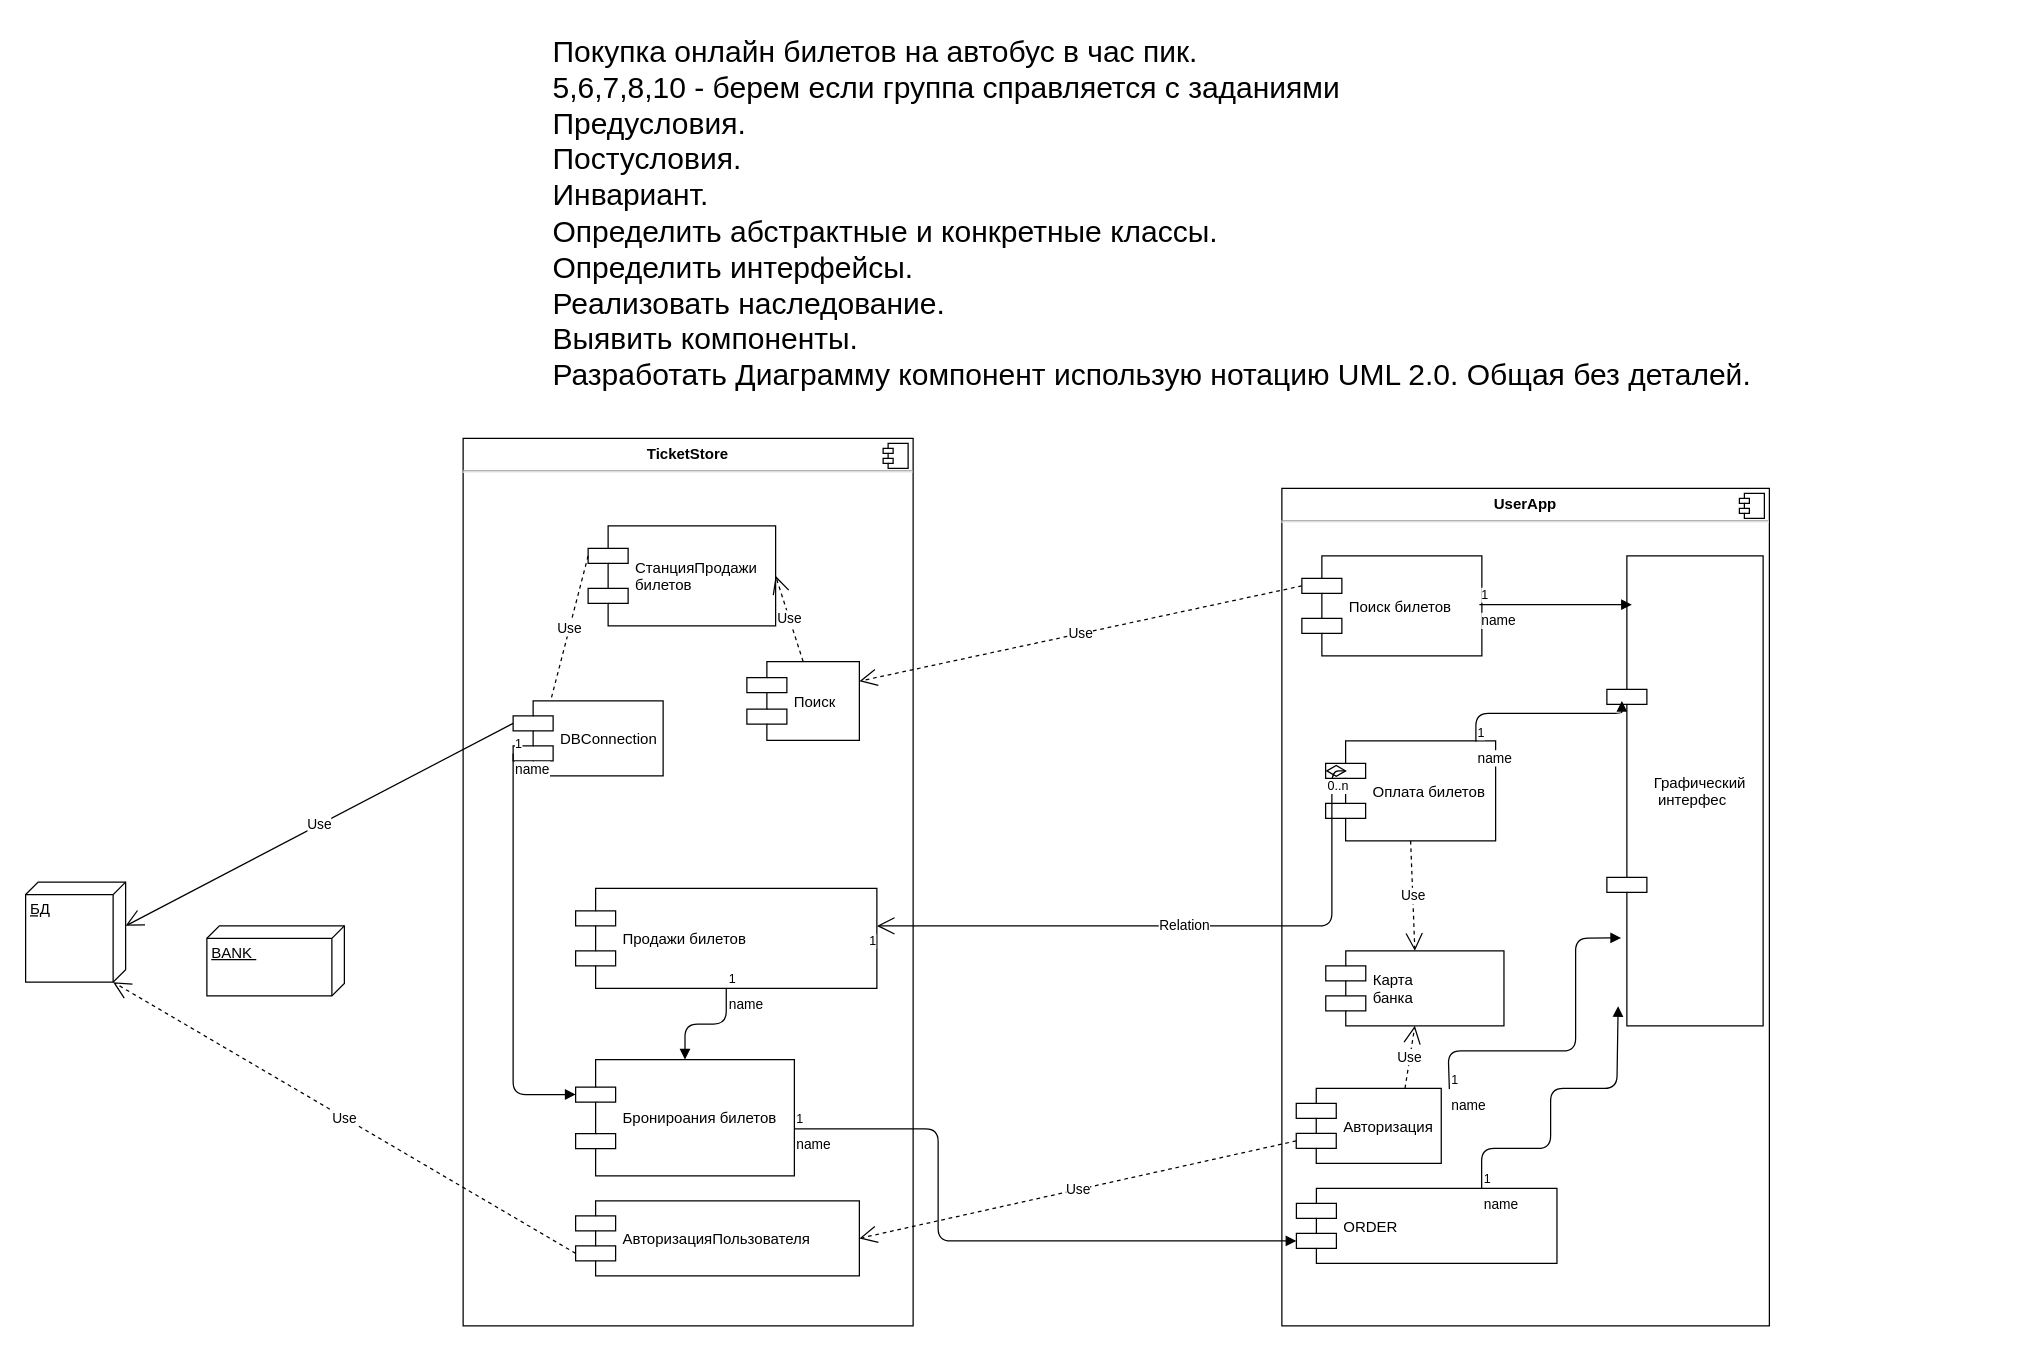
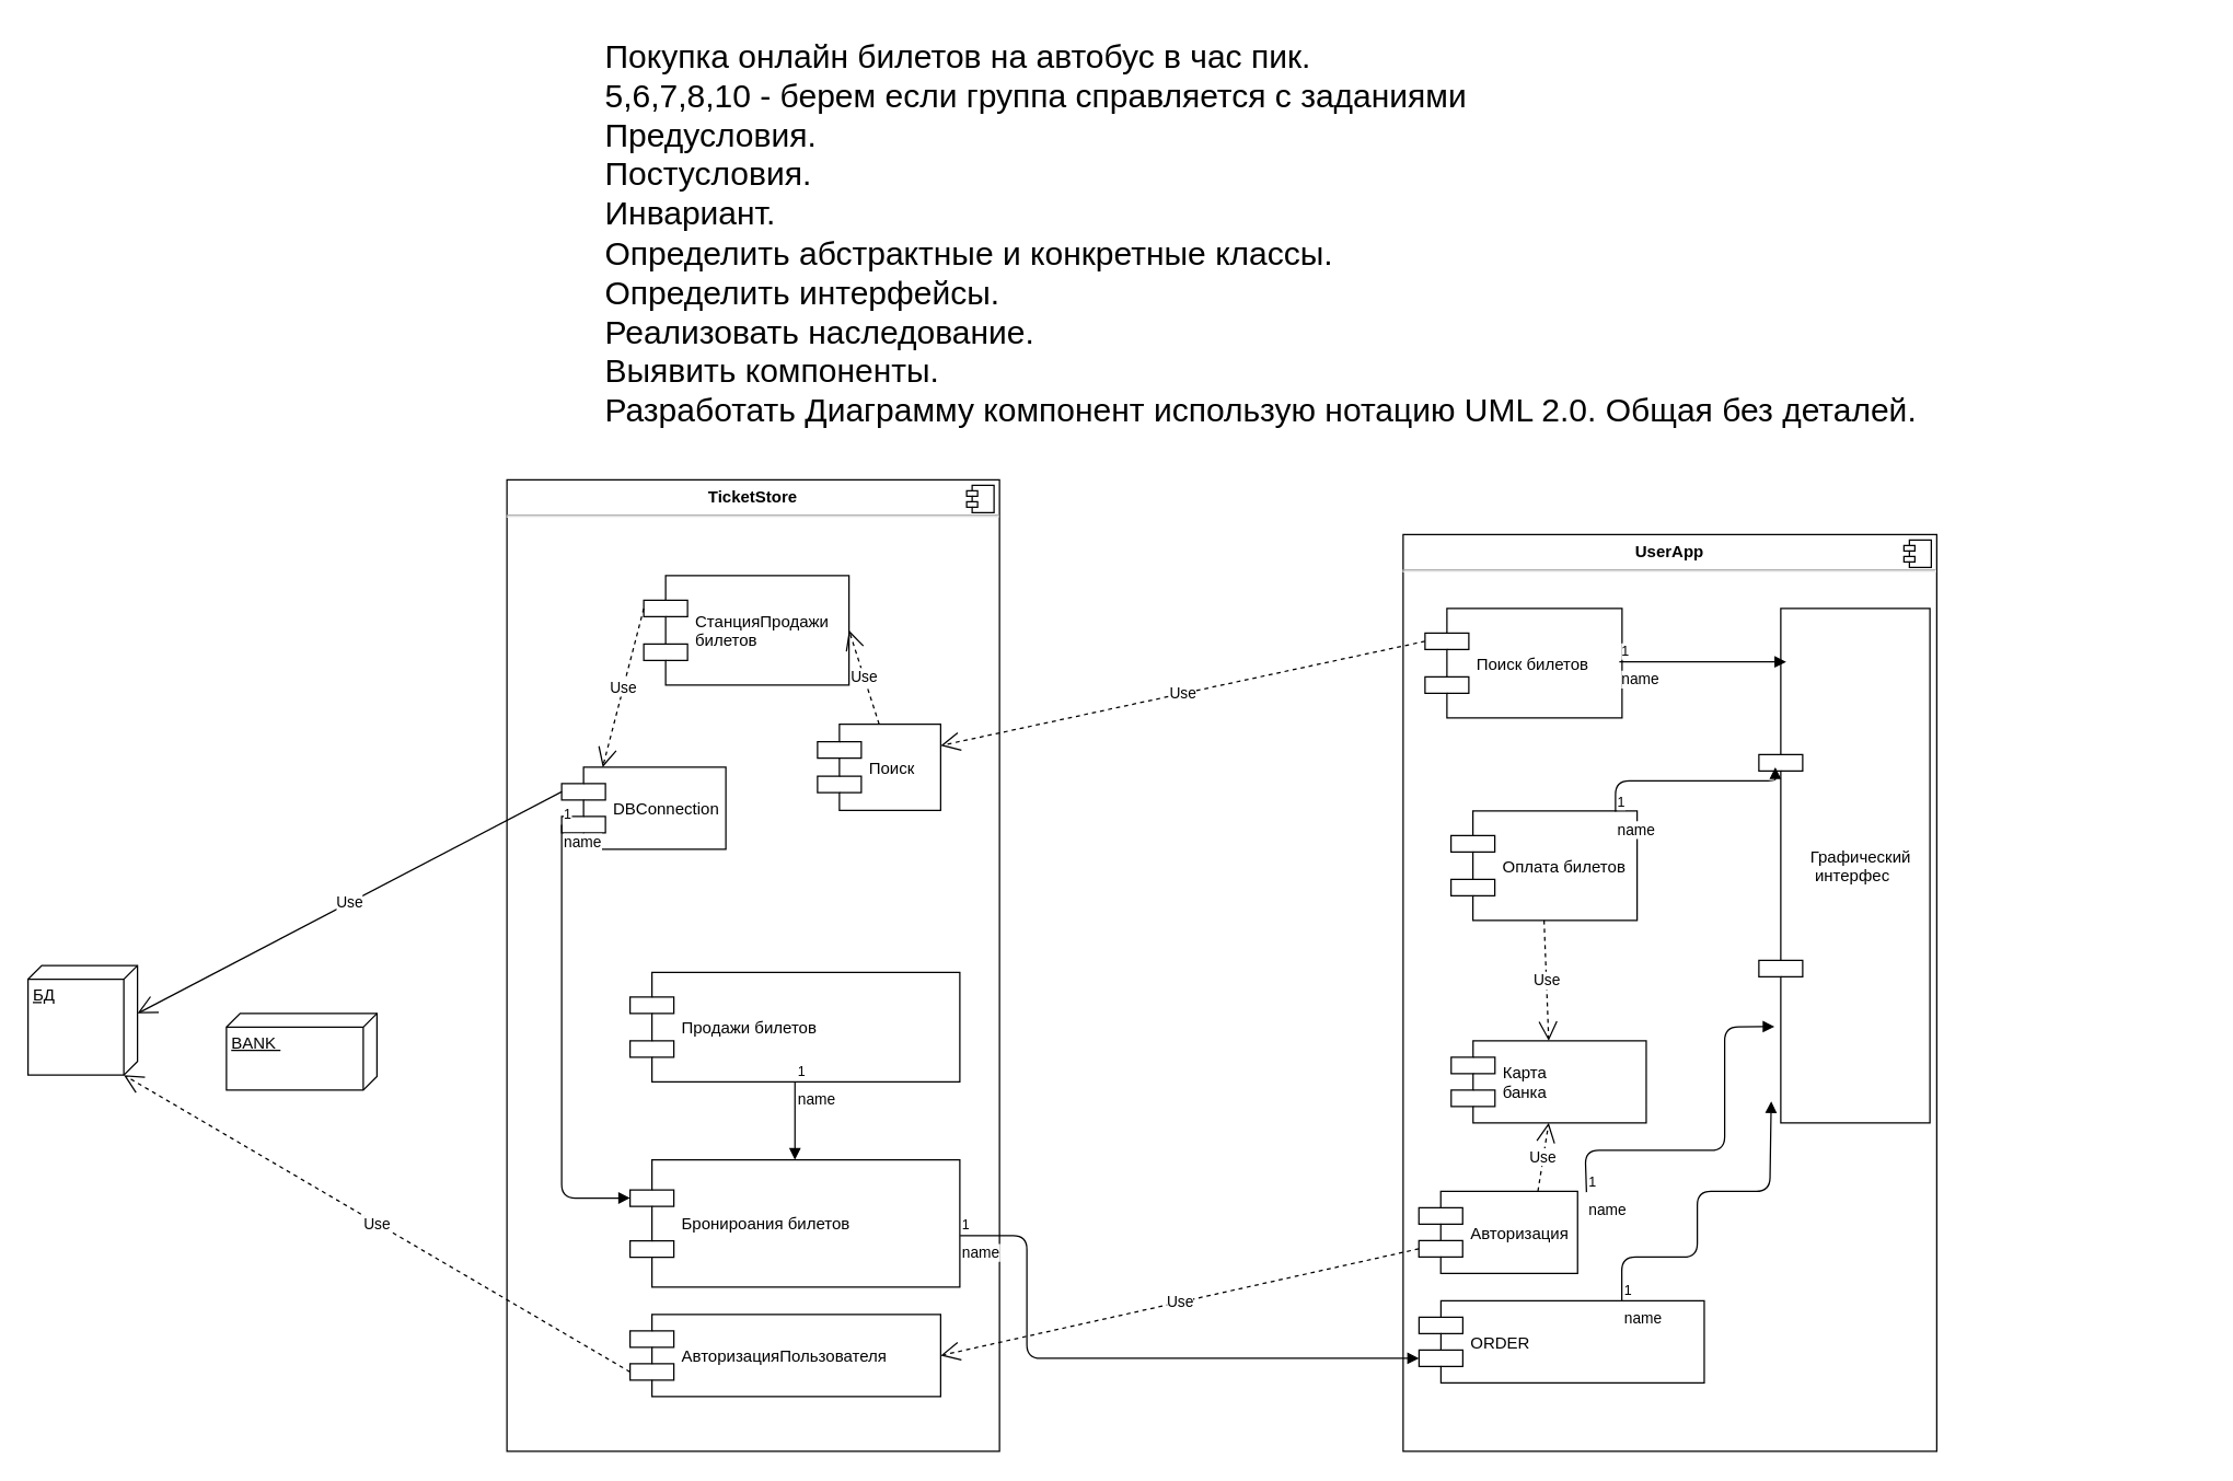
  <mxCell id="0" />
  <mxCell id="1" parent="0" />
  <mxCell id="2" value="&lt;div&gt;&lt;span style=&quot;font-size: 24px&quot;&gt;Покупка онлайн билетов на автобус в час пик.&lt;/span&gt;&lt;/div&gt;&lt;div&gt;&lt;span style=&quot;font-size: 24px&quot;&gt;5,6,7,8,10 - берем если группа справляется с заданиями&lt;/span&gt;&lt;/div&gt;&lt;div&gt;&lt;span style=&quot;font-size: 24px&quot;&gt;Предусловия.&lt;/span&gt;&lt;/div&gt;&lt;div&gt;&lt;span style=&quot;font-size: 24px&quot;&gt;Постусловия.&lt;/span&gt;&lt;/div&gt;&lt;div&gt;&lt;span style=&quot;font-size: 24px&quot;&gt;Инвариант.&lt;/span&gt;&lt;/div&gt;&lt;div&gt;&lt;span style=&quot;font-size: 24px&quot;&gt;Определить абстрактные и конкретные классы.&lt;/span&gt;&lt;/div&gt;&lt;div&gt;&lt;span style=&quot;font-size: 24px&quot;&gt;Определить интерфейсы.&lt;/span&gt;&lt;/div&gt;&lt;div&gt;&lt;span style=&quot;font-size: 24px&quot;&gt;Реализовать наследование.&lt;/span&gt;&lt;/div&gt;&lt;div&gt;&lt;span style=&quot;font-size: 24px&quot;&gt;Выявить компоненты.&lt;/span&gt;&lt;/div&gt;&lt;div&gt;&lt;span style=&quot;font-size: 24px&quot;&gt;Разработать Диаграмму компонент использую нотацию UML 2.0. Общая без деталей.&lt;/span&gt;&lt;/div&gt;&lt;div&gt;&lt;br&gt;&lt;/div&gt;" style="text;html=1;" vertex="1" parent="1"><mxGeometry x="440" y="20" width="1170" height="160" as="geometry" /></mxCell>
  <mxCell id="3" value="&lt;p style=&quot;margin: 0px ; margin-top: 6px ; text-align: center&quot;&gt;&lt;b&gt;TicketStore&lt;/b&gt;&lt;/p&gt;&lt;hr&gt;&lt;p style=&quot;margin: 0px ; margin-left: 8px&quot;&gt;&lt;br&gt;&lt;/p&gt;" style="align=left;overflow=fill;html=1;" vertex="1" parent="1"><mxGeometry x="370" y="350" width="360" height="710" as="geometry" /></mxCell>
  <mxCell id="4" value="" style="shape=component;jettyWidth=8;jettyHeight=4;" vertex="1" parent="3"><mxGeometry x="1" width="20" height="20" relative="1" as="geometry"><mxPoint x="-24" y="4" as="offset" /></mxGeometry></mxCell>
  <mxCell id="5" value="СтанцияПродажи&#10;билетов" style="shape=component;align=left;spacingLeft=36;" vertex="1" parent="3"><mxGeometry x="100" y="70" width="150" height="80" as="geometry" /></mxCell>
  <mxCell id="6" value="Продажи билетов" style="shape=component;align=left;spacingLeft=36;" vertex="1" parent="3"><mxGeometry x="90" y="360" width="241" height="80" as="geometry" /></mxCell>
- <mxCell id="7" value="Бронироания билетов" style="shape=component;align=left;spacingLeft=36;" vertex="1" parent="3"><mxGeometry x="90" y="497" width="175" height="93" as="geometry" /></mxCell>
+ <mxCell id="7" value="Бронироания билетов" style="shape=component;align=left;spacingLeft=36;" vertex="1" parent="3"><mxGeometry x="90" y="497" width="241" height="93" as="geometry" /></mxCell>
  <mxCell id="8" value="name" style="endArrow=block;endFill=1;html=1;edgeStyle=orthogonalEdgeStyle;align=left;verticalAlign=top;exitX=0.5;exitY=1;exitDx=0;exitDy=0;entryX=0.5;entryY=0;entryDx=0;entryDy=0;" edge="1" parent="3" source="6" target="7"><mxGeometry x="-1" relative="1" as="geometry"><mxPoint x="201.6" y="468.6" as="sourcePoint" /><mxPoint x="403.2" y="468.6" as="targetPoint" /></mxGeometry></mxCell>
  <mxCell id="9" value="1" style="resizable=0;html=1;align=left;verticalAlign=bottom;labelBackgroundColor=#ffffff;fontSize=10;" connectable="0" vertex="1" parent="8"><mxGeometry x="-1" relative="1" as="geometry" /></mxCell>
  <mxCell id="10" value="АвторизацияПользователя" style="shape=component;align=left;spacingLeft=36;" vertex="1" parent="3"><mxGeometry x="90" y="610" width="227" height="60" as="geometry" /></mxCell>
  <mxCell id="11" value="DBConnection" style="shape=component;align=left;spacingLeft=36;" vertex="1" parent="3"><mxGeometry x="40" y="210" width="120" height="60" as="geometry" /></mxCell>
- <mxCell id="12" value="Use" style="endArrow=none;endSize=12;dashed=1;html=1;exitX=0;exitY=0.3;exitDx=0;exitDy=0;entryX=0.25;entryY=0;entryDx=0;entryDy=0;" edge="1" parent="3" source="5" target="11"><mxGeometry width="160" relative="1" as="geometry"><mxPoint x="-40" y="60" as="sourcePoint" /><mxPoint x="-70" y="190" as="targetPoint" /></mxGeometry></mxCell>
+ <mxCell id="12" value="Use" style="endArrow=open;endSize=12;dashed=1;html=1;exitX=0;exitY=0.3;exitDx=0;exitDy=0;entryX=0.25;entryY=0;entryDx=0;entryDy=0;" edge="1" parent="3" source="5" target="11"><mxGeometry width="160" relative="1" as="geometry"><mxPoint x="-40" y="60" as="sourcePoint" /><mxPoint x="-70" y="190" as="targetPoint" /></mxGeometry></mxCell>
  <mxCell id="13" value="name" style="endArrow=block;endFill=1;html=1;edgeStyle=orthogonalEdgeStyle;align=left;verticalAlign=top;entryX=0;entryY=0.3;entryDx=0;entryDy=0;exitX=0;exitY=0.7;exitDx=0;exitDy=0;" edge="1" parent="3" source="11" target="7"><mxGeometry x="-1" relative="1" as="geometry"><mxPoint x="-190" y="460" as="sourcePoint" /><mxPoint x="-30" y="460" as="targetPoint" /><Array as="points"><mxPoint x="40" y="525" /></Array></mxGeometry></mxCell>
  <mxCell id="14" value="1" style="resizable=0;html=1;align=left;verticalAlign=bottom;labelBackgroundColor=#ffffff;fontSize=10;" connectable="0" vertex="1" parent="13"><mxGeometry x="-1" relative="1" as="geometry" /></mxCell>
  <mxCell id="15" value="Поиск" style="shape=component;align=left;spacingLeft=36;" vertex="1" parent="3"><mxGeometry x="227" y="178.5" width="90" height="63" as="geometry" /></mxCell>
  <mxCell id="16" value="Use" style="endArrow=open;endSize=12;dashed=1;html=1;entryX=1;entryY=0.5;entryDx=0;entryDy=0;exitX=0.5;exitY=0;exitDx=0;exitDy=0;" edge="1" parent="3" source="15" target="5"><mxGeometry width="160" relative="1" as="geometry"><mxPoint x="400" y="70" as="sourcePoint" /><mxPoint x="560" y="70" as="targetPoint" /></mxGeometry></mxCell>
  <mxCell id="17" value="&lt;p style=&quot;margin: 0px ; margin-top: 6px ; text-align: center&quot;&gt;&lt;b&gt;UserApp&lt;/b&gt;&lt;/p&gt;&lt;hr&gt;&lt;p style=&quot;margin: 0px ; margin-left: 8px&quot;&gt;&lt;br&gt;&lt;/p&gt;" style="align=left;overflow=fill;html=1;" vertex="1" parent="1"><mxGeometry x="1025" y="390" width="390" height="670" as="geometry" /></mxCell>
  <mxCell id="18" value="" style="shape=component;jettyWidth=8;jettyHeight=4;" vertex="1" parent="17"><mxGeometry x="1" width="20" height="20" relative="1" as="geometry"><mxPoint x="-24" y="4" as="offset" /></mxGeometry></mxCell>
  <mxCell id="19" value="Оплата билетов" style="shape=component;align=left;spacingLeft=36;" vertex="1" parent="17"><mxGeometry x="35" y="202" width="136" height="80" as="geometry" /></mxCell>
  <mxCell id="20" value="Поиск билетов" style="shape=component;align=left;spacingLeft=36;" vertex="1" parent="17"><mxGeometry x="16" y="54" width="144" height="80" as="geometry" /></mxCell>
  <mxCell id="21" value="Авторизация" style="shape=component;align=left;spacingLeft=36;" vertex="1" parent="17"><mxGeometry x="11.5" y="480" width="116" height="60" as="geometry" /></mxCell>
  <mxCell id="22" value="ORDER" style="shape=component;align=left;spacingLeft=36;" vertex="1" parent="17"><mxGeometry x="11.621" y="560" width="208.448" height="60" as="geometry" /></mxCell>
  <mxCell id="23" value="Карта&#10;банка" style="shape=component;align=left;spacingLeft=36;" vertex="1" parent="17"><mxGeometry x="35.121" y="370" width="142.552" height="60" as="geometry" /></mxCell>
  <mxCell id="24" value="Use" style="endArrow=open;endSize=12;dashed=1;html=1;exitX=0.75;exitY=0;exitDx=0;exitDy=0;entryX=0.5;entryY=1;entryDx=0;entryDy=0;" edge="1" parent="17" source="21" target="23"><mxGeometry width="160" relative="1" as="geometry"><mxPoint x="201.724" y="610" as="sourcePoint" /><mxPoint x="95" y="440" as="targetPoint" /></mxGeometry></mxCell>
  <mxCell id="25" value="Use" style="endArrow=open;endSize=12;dashed=1;html=1;exitX=0.5;exitY=1;exitDx=0;exitDy=0;entryX=0.5;entryY=0;entryDx=0;entryDy=0;" edge="1" parent="17" source="19" target="23"><mxGeometry width="160" relative="1" as="geometry"><mxPoint x="221.5" y="387.5" as="sourcePoint" /><mxPoint x="300.121" y="392.5" as="targetPoint" /></mxGeometry></mxCell>
  <mxCell id="26" value="Графический&#10; интерфес" style="shape=component;align=left;spacingLeft=36;" vertex="1" parent="17"><mxGeometry x="260" y="54" width="125" height="376" as="geometry" /></mxCell>
  <mxCell id="27" value="name" style="endArrow=block;endFill=1;html=1;edgeStyle=orthogonalEdgeStyle;align=left;verticalAlign=top;" edge="1" parent="17"><mxGeometry x="-1" relative="1" as="geometry"><mxPoint x="158" y="93" as="sourcePoint" /><mxPoint x="280" y="93" as="targetPoint" /></mxGeometry></mxCell>
  <mxCell id="28" value="1" style="resizable=0;html=1;align=left;verticalAlign=bottom;labelBackgroundColor=#ffffff;fontSize=10;" connectable="0" vertex="1" parent="27"><mxGeometry x="-1" relative="1" as="geometry" /></mxCell>
  <mxCell id="29" value="name" style="endArrow=block;endFill=1;html=1;edgeStyle=orthogonalEdgeStyle;align=left;verticalAlign=top;exitX=0.884;exitY=0.007;exitDx=0;exitDy=0;exitPerimeter=0;" edge="1" parent="17" source="19"><mxGeometry x="-1" relative="1" as="geometry"><mxPoint x="168" y="103" as="sourcePoint" /><mxPoint x="272" y="170" as="targetPoint" /><Array as="points"><mxPoint x="155" y="180" /><mxPoint x="272" y="180" /></Array></mxGeometry></mxCell>
  <mxCell id="30" value="1" style="resizable=0;html=1;align=left;verticalAlign=bottom;labelBackgroundColor=#ffffff;fontSize=10;" connectable="0" vertex="1" parent="29"><mxGeometry x="-1" relative="1" as="geometry" /></mxCell>
  <mxCell id="31" value="name" style="endArrow=block;endFill=1;html=1;edgeStyle=orthogonalEdgeStyle;align=left;verticalAlign=top;exitX=1.056;exitY=0.01;exitDx=0;exitDy=0;exitPerimeter=0;entryX=0.091;entryY=0.813;entryDx=0;entryDy=0;entryPerimeter=0;" edge="1" parent="17" source="21" target="26"><mxGeometry x="-1" relative="1" as="geometry"><mxPoint x="183" y="73" as="sourcePoint" /><mxPoint x="305" y="73" as="targetPoint" /><Array as="points"><mxPoint x="133" y="450" /><mxPoint x="235" y="450" /><mxPoint x="235" y="360" /></Array></mxGeometry></mxCell>
  <mxCell id="32" value="1" style="resizable=0;html=1;align=left;verticalAlign=bottom;labelBackgroundColor=#ffffff;fontSize=10;" connectable="0" vertex="1" parent="31"><mxGeometry x="-1" relative="1" as="geometry" /></mxCell>
  <mxCell id="33" value="name" style="endArrow=block;endFill=1;html=1;edgeStyle=orthogonalEdgeStyle;align=left;verticalAlign=top;exitX=1.056;exitY=0.01;exitDx=0;exitDy=0;exitPerimeter=0;entryX=0.072;entryY=0.958;entryDx=0;entryDy=0;entryPerimeter=0;" edge="1" parent="17" target="26"><mxGeometry x="-1" relative="1" as="geometry"><mxPoint x="159.833" y="559.833" as="sourcePoint" /><mxPoint x="298.167" y="438.167" as="targetPoint" /><Array as="points"><mxPoint x="160" y="528" /><mxPoint x="215" y="528" /><mxPoint x="215" y="480" /><mxPoint x="268" y="480" /></Array></mxGeometry></mxCell>
  <mxCell id="34" value="1" style="resizable=0;html=1;align=left;verticalAlign=bottom;labelBackgroundColor=#ffffff;fontSize=10;" connectable="0" vertex="1" parent="33"><mxGeometry x="-1" relative="1" as="geometry" /></mxCell>
- <mxCell id="35" value="Relation" style="endArrow=open;html=1;endSize=12;startArrow=diamondThin;startSize=14;startFill=0;edgeStyle=orthogonalEdgeStyle;exitX=0;exitY=0.3;exitDx=0;exitDy=0;" edge="1" parent="1" source="19" target="6"><mxGeometry relative="1" as="geometry"><mxPoint x="1081" y="750" as="sourcePoint" /><mxPoint x="810" y="770" as="targetPoint" /><Array as="points"><mxPoint x="1065" y="740" /></Array></mxGeometry></mxCell>
- <mxCell id="36" value="0..n" style="resizable=0;html=1;align=left;verticalAlign=top;labelBackgroundColor=#ffffff;fontSize=10;" connectable="0" vertex="1" parent="35"><mxGeometry x="-1" relative="1" as="geometry" /></mxCell>
- <mxCell id="37" value="1" style="resizable=0;html=1;align=right;verticalAlign=top;labelBackgroundColor=#ffffff;fontSize=10;" connectable="0" vertex="1" parent="35"><mxGeometry x="1" relative="1" as="geometry" /></mxCell>
  <mxCell id="38" value="Use" style="endArrow=open;endSize=12;dashed=1;html=1;exitX=0;exitY=0.3;exitDx=0;exitDy=0;entryX=1;entryY=0.25;entryDx=0;entryDy=0;" edge="1" parent="1" source="20" target="15"><mxGeometry width="160" relative="1" as="geometry"><mxPoint x="930" y="410" as="sourcePoint" /><mxPoint x="1090" y="410" as="targetPoint" /></mxGeometry></mxCell>
  <mxCell id="39" value="Use" style="endArrow=open;endSize=12;dashed=1;html=1;exitX=0;exitY=0.7;exitDx=0;exitDy=0;entryX=1;entryY=0.5;entryDx=0;entryDy=0;" edge="1" parent="1" source="21" target="10"><mxGeometry width="160" relative="1" as="geometry"><mxPoint x="1072" y="989.88" as="sourcePoint" /><mxPoint x="750" y="1001.282" as="targetPoint" /></mxGeometry></mxCell>
  <mxCell id="40" value="name" style="endArrow=block;endFill=1;html=1;edgeStyle=orthogonalEdgeStyle;align=left;verticalAlign=top;entryX=0;entryY=0.7;entryDx=0;entryDy=0;exitX=1.001;exitY=0.596;exitDx=0;exitDy=0;exitPerimeter=0;" edge="1" parent="1" source="7" target="22"><mxGeometry x="-1" relative="1" as="geometry"><mxPoint x="730" y="910" as="sourcePoint" /><mxPoint x="890" y="910" as="targetPoint" /><Array as="points"><mxPoint x="750" y="902" /></Array></mxGeometry></mxCell>
  <mxCell id="41" value="1" style="resizable=0;html=1;align=left;verticalAlign=bottom;labelBackgroundColor=#ffffff;fontSize=10;" connectable="0" vertex="1" parent="40"><mxGeometry x="-1" relative="1" as="geometry" /></mxCell>
  <mxCell id="42" value="БД" style="verticalAlign=top;align=left;spacingTop=8;spacingLeft=2;spacingRight=12;shape=cube;size=10;direction=south;fontStyle=4;html=1;" vertex="1" parent="1"><mxGeometry x="20" y="705" width="80" height="80" as="geometry" /></mxCell>
  <mxCell id="43" value="Use" style="endArrow=open;endSize=12;dashed=0;html=1;exitX=0;exitY=0.3;exitDx=0;exitDy=0;entryX=0;entryY=0;entryDx=35;entryDy=0;entryPerimeter=0;" edge="1" parent="1" source="11" target="42"><mxGeometry width="160" relative="1" as="geometry"><mxPoint x="320" y="507.9" as="sourcePoint" /><mxPoint x="300" y="630" as="targetPoint" /></mxGeometry></mxCell>
  <mxCell id="44" value="Use" style="endArrow=open;endSize=12;dashed=1;html=1;exitX=0;exitY=0.7;exitDx=0;exitDy=0;entryX=0;entryY=0;entryDx=80;entryDy=10;entryPerimeter=0;" edge="1" parent="1" source="10" target="42"><mxGeometry width="160" relative="1" as="geometry"><mxPoint x="180" y="940" as="sourcePoint" /><mxPoint x="330" y="940" as="targetPoint" /></mxGeometry></mxCell>
  <mxCell id="45" value="BANK&amp;nbsp;" style="verticalAlign=top;align=left;spacingTop=8;spacingLeft=2;spacingRight=12;shape=cube;size=10;direction=south;fontStyle=4;html=1;" vertex="1" parent="1"><mxGeometry x="165" y="740" width="110" height="56" as="geometry" /></mxCell>
